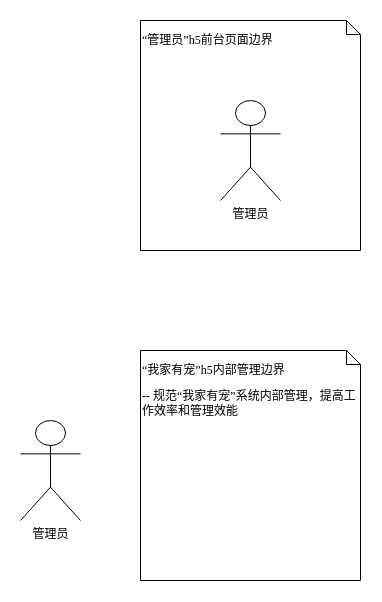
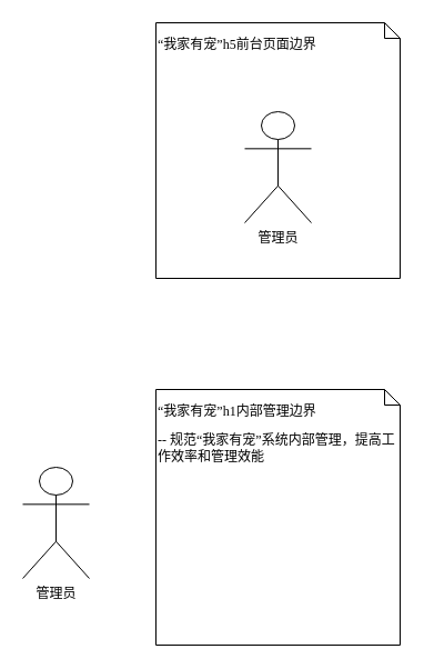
  <mxCell id="0" />
  <mxCell id="1" parent="0" />
  <mxCell id="2" value="" style="group" vertex="1" connectable="0" parent="1"><mxGeometry x="20" y="20" width="340" height="230" as="geometry" /></mxCell>
- <mxCell id="3" value="&lt;p&gt;&lt;font face=&quot;宋体&quot;&gt;“管理员”h5前台页面边界&lt;/font&gt;&lt;/p&gt;" style="shape=note;whiteSpace=wrap;html=1;size=14;verticalAlign=top;align=left;spacingTop=-6;" vertex="1" parent="2"><mxGeometry x="120" width="220" height="230" as="geometry" /></mxCell>
+ <mxCell id="3" value="&lt;p&gt;&lt;font face=&quot;宋体&quot;&gt;“我家有宠”h5前台页面边界&lt;/font&gt;&lt;/p&gt;" style="shape=note;whiteSpace=wrap;html=1;size=14;verticalAlign=top;align=left;spacingTop=-6;" vertex="1" parent="2"><mxGeometry x="120" width="220" height="230" as="geometry" /></mxCell>
  <mxCell id="4" value="管理员" style="shape=umlActor;verticalLabelPosition=bottom;labelBackgroundColor=#ffffff;verticalAlign=top;html=1;" vertex="1" parent="2"><mxGeometry x="200" y="80" width="60" height="100" as="geometry" /></mxCell>
- <mxCell id="5" value="&lt;p&gt;&lt;font face=&quot;宋体&quot;&gt;“我家有宠”h5内部管理边界&lt;/font&gt;&lt;/p&gt;&lt;p&gt;&lt;font face=&quot;宋体&quot;&gt;-- 规范“我家有宠”系统内部管理，提高工作效率和管理效能&lt;/font&gt;&lt;/p&gt;" style="shape=note;whiteSpace=wrap;html=1;size=14;verticalAlign=top;align=left;spacingTop=-6;" vertex="1" parent="1"><mxGeometry x="140" y="350" width="220" height="230" as="geometry" /></mxCell>
+ <mxCell id="5" value="&lt;p&gt;&lt;font face=&quot;宋体&quot;&gt;“我家有宠”h1内部管理边界&lt;/font&gt;&lt;/p&gt;&lt;p&gt;&lt;font face=&quot;宋体&quot;&gt;-- 规范“我家有宠”系统内部管理，提高工作效率和管理效能&lt;/font&gt;&lt;/p&gt;" style="shape=note;whiteSpace=wrap;html=1;size=14;verticalAlign=top;align=left;spacingTop=-6;" vertex="1" parent="1"><mxGeometry x="140" y="350" width="220" height="230" as="geometry" /></mxCell>
  <mxCell id="6" value="管理员" style="shape=umlActor;verticalLabelPosition=bottom;labelBackgroundColor=#ffffff;verticalAlign=top;html=1;" vertex="1" parent="1"><mxGeometry x="20" y="420" width="60" height="100" as="geometry" /></mxCell>
